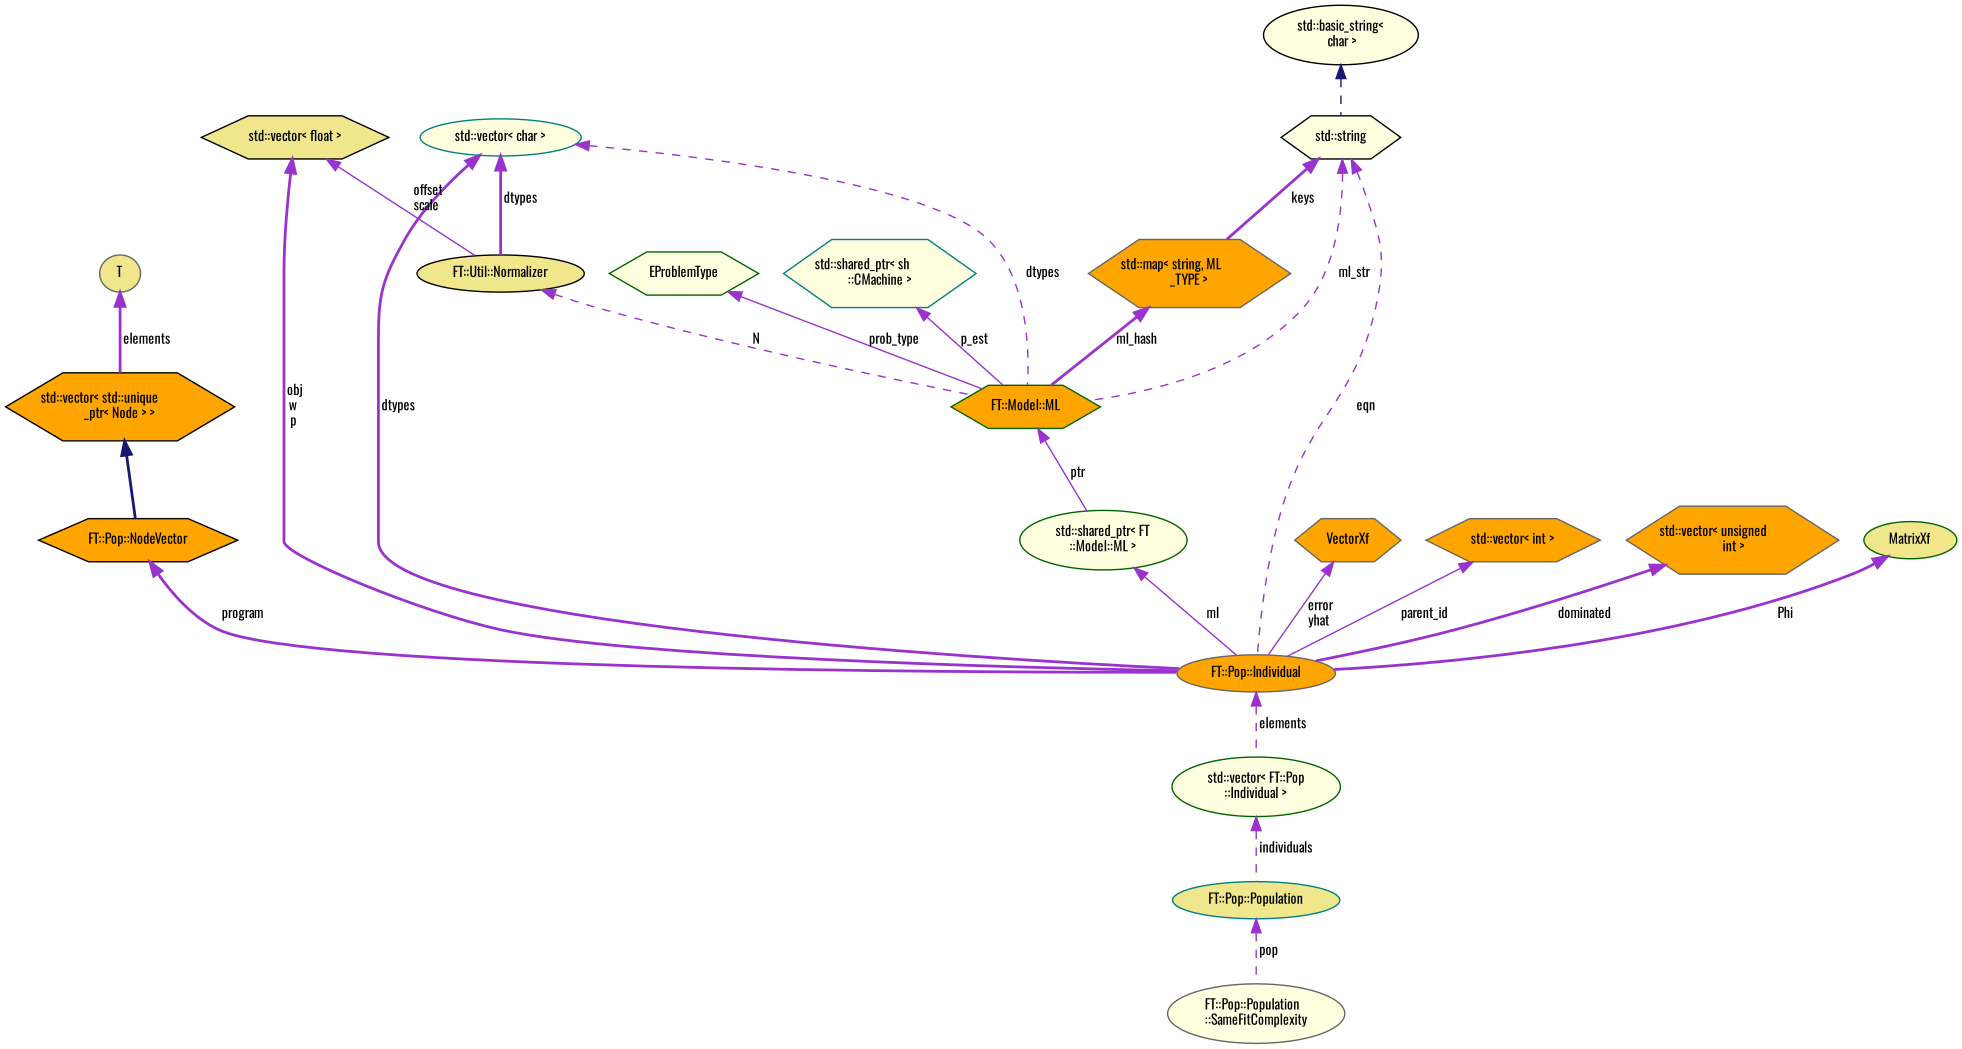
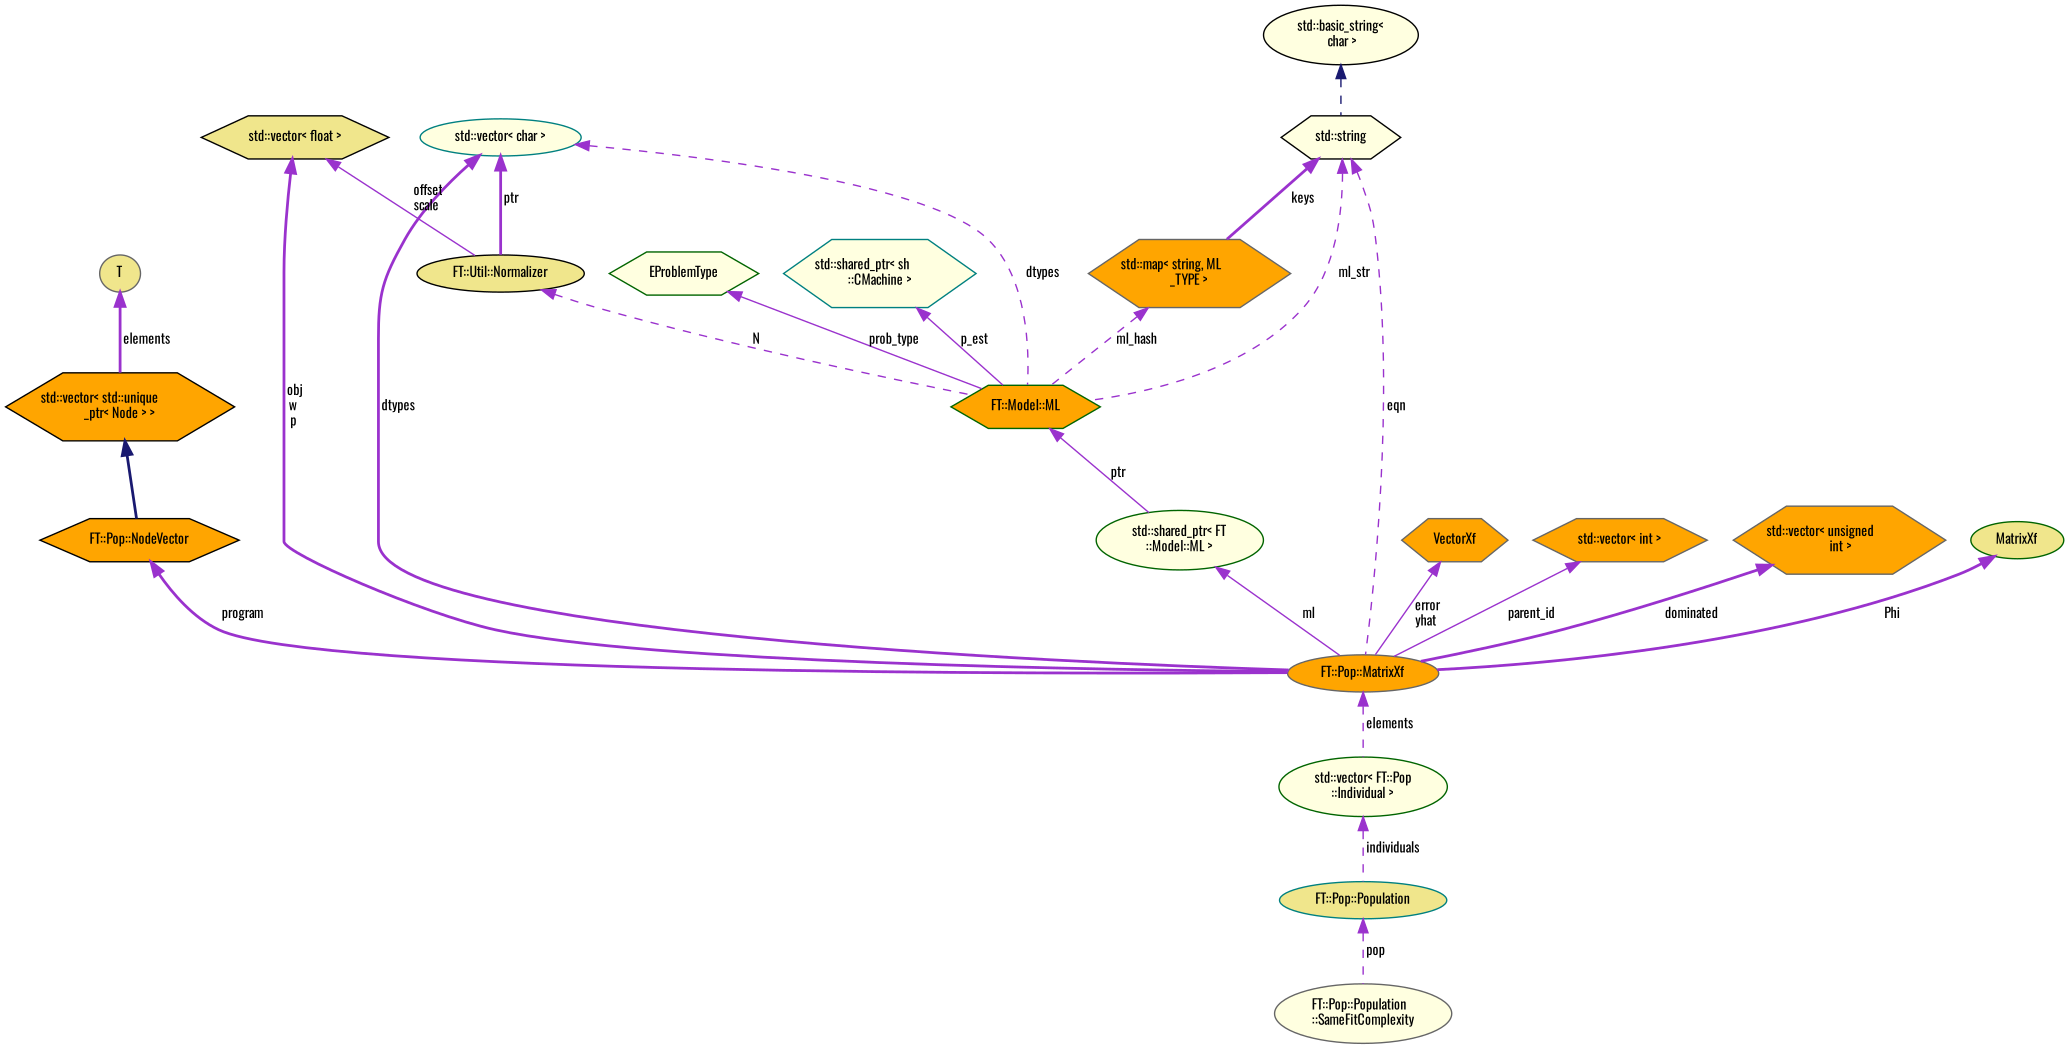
  digraph {
    fontname=Oswald
    rankdir=TB
    node [color=gray40 fillcolor=lightyellow fontname=Oswald fontsize=10 shape=hexagon style=filled]
    edge [color=darkorchid3 dir=back fontname=Oswald fontsize=10 labelfontname=Helvetica labelfontsize=10 style=dashed]
    n1 [fontcolor=black height=0.2 label="FT::Pop::Population\l::SameFitComplexity" shape=ellipse width=0.4]
    n2 [color=teal fillcolor=khaki height=0.2 label="FT::Pop::Population" shape=ellipse width=0.4]
    n3 [color=darkgreen height=0.2 label="std::vector\< FT::Pop\l::Individual \>" shape=ellipse width=0.4]
-   n4 [fillcolor=orange height=0.2 label="FT::Pop::Individual" shape=ellipse width=0.4]
+   n4 [fillcolor=orange height=0.2 label="FT::Pop::MatrixXf" shape=ellipse width=0.4]
    n5 [color=black fillcolor=orange height=0.2 label="FT::Pop::NodeVector" width=0.4]
    n6 [color=black fillcolor=orange height=0.2 label="std::vector\< std::unique\l_ptr\< Node \> \>" width=0.4]
    n7 [fillcolor=khaki height=0.2 label=T shape=ellipse width=0.4]
    n8 [color=teal height=0.2 label="std::vector\< char \>" shape=ellipse width=0.4]
    n9 [color=darkgreen fillcolor=orange height=0.2 label="FT::Model::ML" width=0.4]
    n10 [color=black fillcolor=khaki height=0.2 label="FT::Util::Normalizer" shape=ellipse width=0.4]
    n11 [color=darkgreen height=0.2 label="std::shared_ptr\< FT\l::Model::ML \>" shape=ellipse width=0.4]
    n12 [color=black height=0.2 label="std::string" width=0.4]
    n13 [fillcolor=orange height=0.2 label="std::map\< string, ML\l_TYPE \>" width=0.4]
    n14 [color=black height=0.2 label="std::basic_string\<\l char \>" shape=ellipse width=0.4]
    n15 [fillcolor=orange height=0.2 label=VectorXf width=0.4]
    n16 [fillcolor=orange height=0.2 label="std::vector\< int \>" width=0.4]
    n17 [color=black fillcolor=khaki height=0.2 label="std::vector\< float \>" width=0.4]
    n18 [color=darkgreen height=0.2 label=EProblemType width=0.4]
    n19 [color=teal height=0.2 label="std::shared_ptr\< sh\l::CMachine \>" width=0.4]
    n20 [fillcolor=orange height=0.2 label="std::vector\< unsigned\l int \>" width=0.4]
    n21 [color=darkgreen fillcolor=khaki height=0.2 label=MatrixXf shape=ellipse width=0.4]
    n2 -> n1 [label=" pop"]
    n3 -> n2 [label=" individuals"]
    n4 -> n3 [label=" elements"]
    n5 -> n4 [label=" program" style=bold]
    n6 -> n5 [color=midnightblue style=bold]
    n7 -> n6 [label=" elements" style=bold]
    n8 -> n4 [label=" dtypes" style=bold]
    n8 -> n9 [label=" dtypes"]
-   n8 -> n10 [label=" dtypes" style=bold]
+   n8 -> n10 [label=" ptr" style=bold]
    n9 -> n11 [label=" ptr" style=solid]
    n10 -> n9 [label=" N"]
    n11 -> n4 [label=" ml" style=solid]
    n12 -> n4 [label=" eqn"]
    n12 -> n9 [label=" ml_str"]
    n12 -> n13 [label=" keys" style=bold]
-   n13 -> n9 [label=" ml_hash" style=bold]
+   n13 -> n9 [label=" ml_hash"]
    n14 -> n12 [color=midnightblue]
    n15 -> n4 [label=" error\nyhat" style=solid]
    n16 -> n4 [label=" parent_id" style=solid]
    n17 -> n4 [label=" obj\nw\np" style=bold]
    n17 -> n10 [label=" offset\nscale" style=solid]
    n18 -> n9 [label=" prob_type" style=solid]
    n19 -> n9 [label=" p_est" style=solid]
    n20 -> n4 [label=" dominated" style=bold]
    n21 -> n4 [label=" Phi" style=bold]
  }
